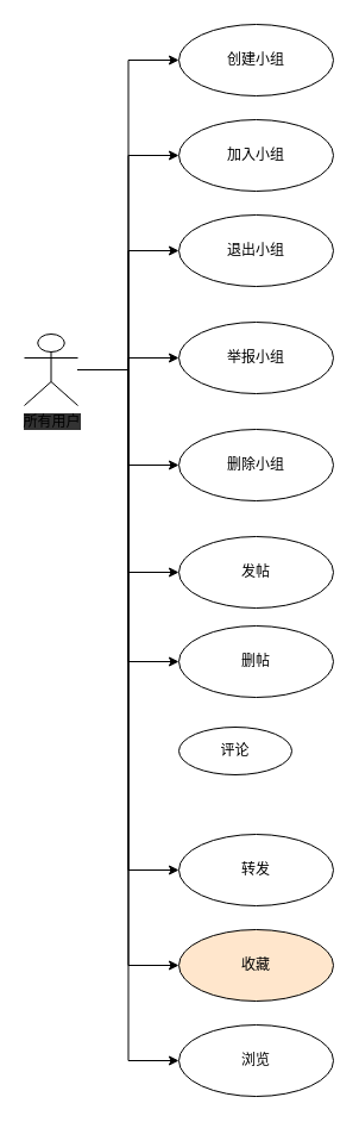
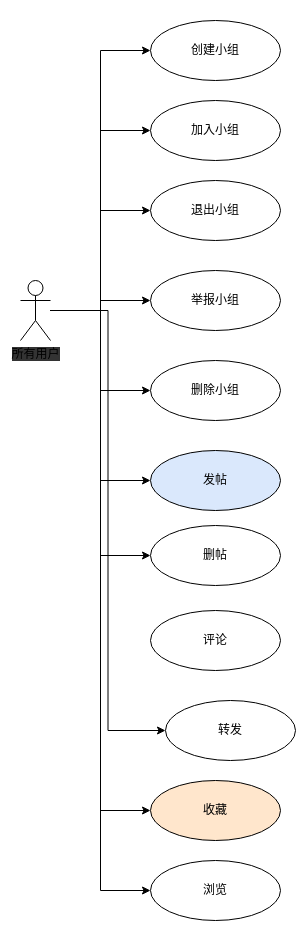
  <mxCell id="0" />
  <mxCell id="1" parent="0" />
  <mxCell id="2" style="edgeStyle=orthogonalEdgeStyle;rounded=0;orthogonalLoop=1;jettySize=auto;html=1;entryX=0;entryY=0.5;entryDx=0;entryDy=0;" edge="1" parent="1" source="12" target="13"><mxGeometry relative="1" as="geometry" /></mxCell>
  <mxCell id="3" style="edgeStyle=orthogonalEdgeStyle;rounded=0;orthogonalLoop=1;jettySize=auto;html=1;entryX=0;entryY=0.5;entryDx=0;entryDy=0;" edge="1" parent="1" source="12" target="15"><mxGeometry relative="1" as="geometry" /></mxCell>
  <mxCell id="4" style="edgeStyle=orthogonalEdgeStyle;rounded=0;orthogonalLoop=1;jettySize=auto;html=1;entryX=0;entryY=0.5;entryDx=0;entryDy=0;" edge="1" parent="1" source="12" target="14"><mxGeometry relative="1" as="geometry" /></mxCell>
  <mxCell id="5" style="edgeStyle=orthogonalEdgeStyle;rounded=0;orthogonalLoop=1;jettySize=auto;html=1;" edge="1" parent="1" source="12" target="17"><mxGeometry relative="1" as="geometry" /></mxCell>
  <mxCell id="6" style="edgeStyle=orthogonalEdgeStyle;rounded=0;orthogonalLoop=1;jettySize=auto;html=1;entryX=0;entryY=0.5;entryDx=0;entryDy=0;" edge="1" parent="1" source="12" target="16"><mxGeometry relative="1" as="geometry" /></mxCell>
  <mxCell id="7" style="edgeStyle=orthogonalEdgeStyle;rounded=0;orthogonalLoop=1;jettySize=auto;html=1;entryX=0;entryY=0.5;entryDx=0;entryDy=0;" edge="1" parent="1" source="12" target="19"><mxGeometry relative="1" as="geometry" /></mxCell>
  <mxCell id="8" style="edgeStyle=orthogonalEdgeStyle;rounded=0;orthogonalLoop=1;jettySize=auto;html=1;entryX=0;entryY=0.5;entryDx=0;entryDy=0;" edge="1" parent="1" source="12" target="18"><mxGeometry relative="1" as="geometry" /></mxCell>
  <mxCell id="9" style="edgeStyle=orthogonalEdgeStyle;rounded=0;orthogonalLoop=1;jettySize=auto;html=1;entryX=0;entryY=0.5;entryDx=0;entryDy=0;" edge="1" parent="1" source="12" target="20"><mxGeometry relative="1" as="geometry" /></mxCell>
  <mxCell id="10" style="edgeStyle=orthogonalEdgeStyle;rounded=0;orthogonalLoop=1;jettySize=auto;html=1;entryX=0;entryY=0.5;entryDx=0;entryDy=0;" edge="1" parent="1" source="12" target="22"><mxGeometry relative="1" as="geometry" /></mxCell>
  <mxCell id="11" style="edgeStyle=orthogonalEdgeStyle;rounded=0;orthogonalLoop=1;jettySize=auto;html=1;entryX=0;entryY=0.5;entryDx=0;entryDy=0;" edge="1" parent="1" source="12" target="23"><mxGeometry relative="1" as="geometry" /></mxCell>
- <mxCell id="12" value="&lt;span style=&quot;background-color: rgb(51 , 51 , 51)&quot;&gt;所有用户&lt;/span&gt;" style="shape=umlActor;verticalLabelPosition=bottom;labelBackgroundColor=#ffffff;verticalAlign=top;html=1;outlineConnect=0;" vertex="1" parent="1"><mxGeometry x="20" y="280" width="45" height="60" as="geometry" /></mxCell>
+ <mxCell id="12" value="&lt;span style=&quot;background-color: rgb(51 , 51 , 51)&quot;&gt;所有用户&lt;/span&gt;" style="shape=umlActor;verticalLabelPosition=bottom;labelBackgroundColor=#ffffff;verticalAlign=top;html=1;outlineConnect=0;" vertex="1" parent="1"><mxGeometry x="20" y="280" width="30" height="60" as="geometry" /></mxCell>
  <mxCell id="13" value="创建小组" style="ellipse;whiteSpace=wrap;html=1;" vertex="1" parent="1"><mxGeometry x="150" y="20" width="130" height="60" as="geometry" /></mxCell>
  <mxCell id="14" value="退出小组" style="ellipse;whiteSpace=wrap;html=1;" vertex="1" parent="1"><mxGeometry x="150" y="180" width="130" height="60" as="geometry" /></mxCell>
  <mxCell id="15" value="加入小组" style="ellipse;whiteSpace=wrap;html=1;" vertex="1" parent="1"><mxGeometry x="150" y="100" width="130" height="60" as="geometry" /></mxCell>
  <mxCell id="16" value="删除小组" style="ellipse;whiteSpace=wrap;html=1;" vertex="1" parent="1"><mxGeometry x="150" y="360" width="130" height="60" as="geometry" /></mxCell>
  <mxCell id="17" value="举报小组" style="ellipse;whiteSpace=wrap;html=1;" vertex="1" parent="1"><mxGeometry x="150" y="270" width="130" height="60" as="geometry" /></mxCell>
  <mxCell id="18" value="删帖" style="ellipse;whiteSpace=wrap;html=1;" vertex="1" parent="1"><mxGeometry x="150" y="525" width="130" height="60" as="geometry" /></mxCell>
- <mxCell id="19" value="发帖" style="ellipse;whiteSpace=wrap;html=1;" vertex="1" parent="1"><mxGeometry x="150" y="450" width="130" height="60" as="geometry" /></mxCell>
- <mxCell id="20" value="转发" style="ellipse;whiteSpace=wrap;html=1;" vertex="1" parent="1"><mxGeometry x="150" y="700" width="130" height="60" as="geometry" /></mxCell>
- <mxCell id="21" value="评论" style="ellipse;whiteSpace=wrap;html=1;" vertex="1" parent="1"><mxGeometry x="150" y="610" width="95" height="40" as="geometry" /></mxCell>
+ <mxCell id="19" value="发帖" style="ellipse;whiteSpace=wrap;html=1;fillColor=#dae8fc;" vertex="1" parent="1"><mxGeometry x="150" y="450" width="130" height="60" as="geometry" /></mxCell>
+ <mxCell id="20" value="转发" style="ellipse;whiteSpace=wrap;html=1;" vertex="1" parent="1"><mxGeometry x="165" y="700" width="130" height="60" as="geometry" /></mxCell>
+ <mxCell id="21" value="评论" style="ellipse;whiteSpace=wrap;html=1;" vertex="1" parent="1"><mxGeometry x="150" y="610" width="130" height="60" as="geometry" /></mxCell>
  <mxCell id="22" value="收藏" style="ellipse;whiteSpace=wrap;html=1;fillColor=#ffe6cc;" vertex="1" parent="1"><mxGeometry x="150" y="780" width="130" height="60" as="geometry" /></mxCell>
  <mxCell id="23" value="浏览" style="ellipse;whiteSpace=wrap;html=1;" vertex="1" parent="1"><mxGeometry x="150" y="860" width="130" height="60" as="geometry" /></mxCell>
